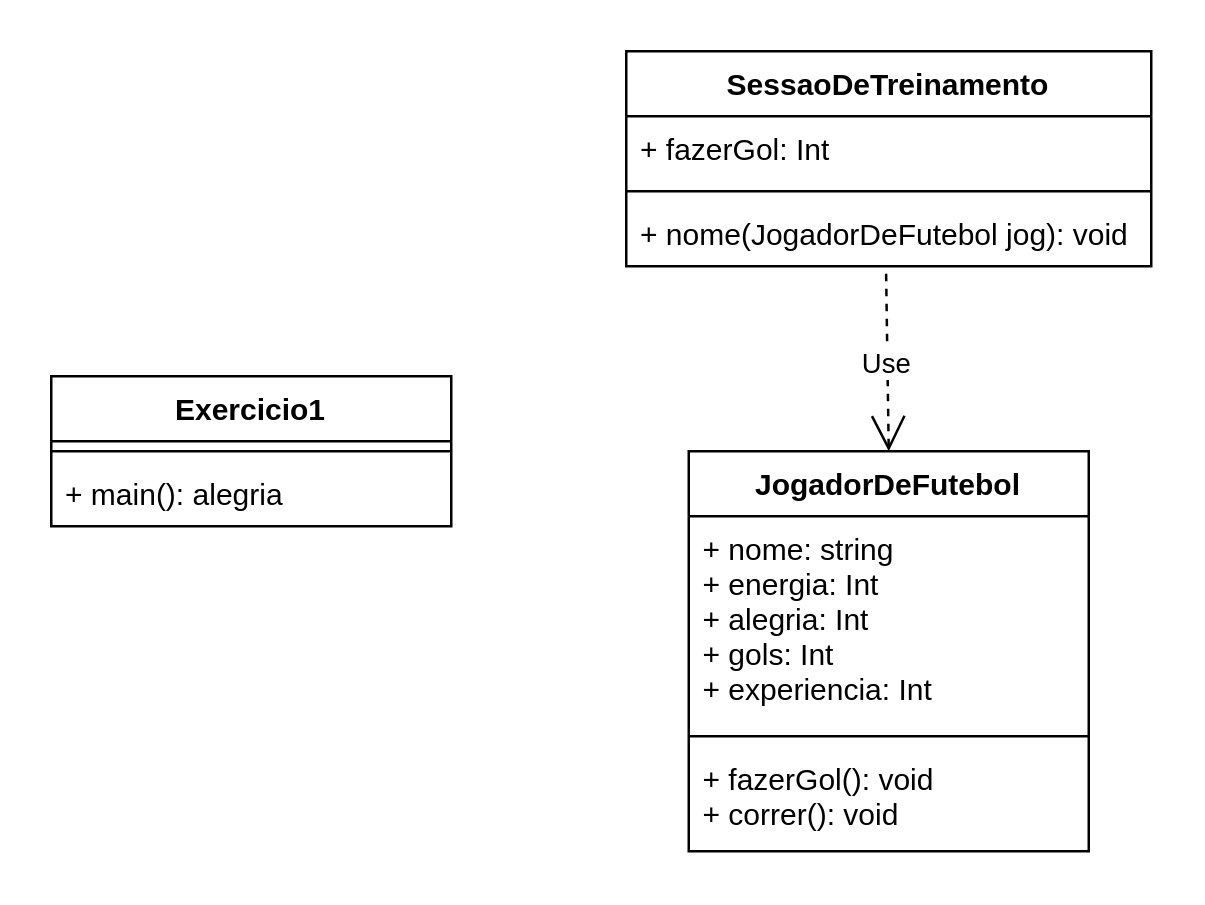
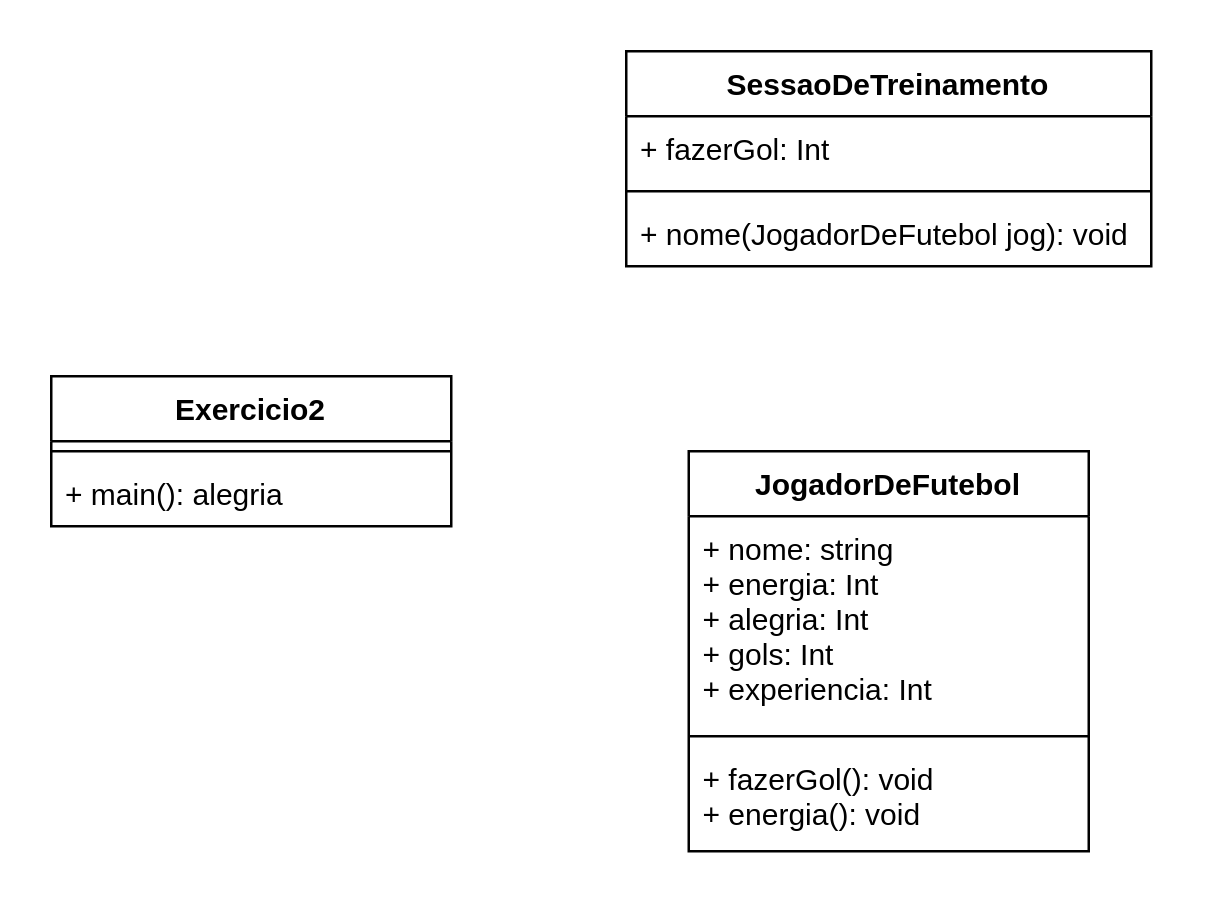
  <mxCell id="0" />
  <mxCell id="1" parent="0" />
  <mxCell id="2" value="SessaoDeTreinamento" style="swimlane;fontStyle=1;align=center;verticalAlign=top;childLayout=stackLayout;horizontal=1;startSize=26;horizontalStack=0;resizeParent=1;resizeParentMax=0;resizeLast=0;collapsible=1;marginBottom=0;" parent="1" vertex="1"><mxGeometry x="250" y="20" width="210" height="86" as="geometry" /></mxCell>
  <mxCell id="3" value="+ fazerGol: Int" style="text;strokeColor=none;fillColor=none;align=left;verticalAlign=top;spacingLeft=4;spacingRight=4;overflow=hidden;rotatable=0;points=[[0,0.5],[1,0.5]];portConstraint=eastwest;" parent="2" vertex="1"><mxGeometry y="26" width="210" height="26" as="geometry" /></mxCell>
  <mxCell id="4" value="" style="line;strokeWidth=1;fillColor=none;align=left;verticalAlign=middle;spacingTop=-1;spacingLeft=3;spacingRight=3;rotatable=0;labelPosition=right;points=[];portConstraint=eastwest;" parent="2" vertex="1"><mxGeometry y="52" width="210" height="8" as="geometry" /></mxCell>
  <mxCell id="5" value="+ nome(JogadorDeFutebol jog): void" style="text;strokeColor=none;fillColor=none;align=left;verticalAlign=top;spacingLeft=4;spacingRight=4;overflow=hidden;rotatable=0;points=[[0,0.5],[1,0.5]];portConstraint=eastwest;" parent="2" vertex="1"><mxGeometry y="60" width="210" height="26" as="geometry" /></mxCell>
- <mxCell id="6" value="Exercicio1" style="swimlane;fontStyle=1;align=center;verticalAlign=top;childLayout=stackLayout;horizontal=1;startSize=26;horizontalStack=0;resizeParent=1;resizeParentMax=0;resizeLast=0;collapsible=1;marginBottom=0;" parent="1" vertex="1"><mxGeometry x="20" y="150" width="160" height="60" as="geometry" /></mxCell>
+ <mxCell id="6" value="Exercicio2" style="swimlane;fontStyle=1;align=center;verticalAlign=top;childLayout=stackLayout;horizontal=1;startSize=26;horizontalStack=0;resizeParent=1;resizeParentMax=0;resizeLast=0;collapsible=1;marginBottom=0;" parent="1" vertex="1"><mxGeometry x="20" y="150" width="160" height="60" as="geometry" /></mxCell>
  <mxCell id="7" value="" style="line;strokeWidth=1;fillColor=none;align=left;verticalAlign=middle;spacingTop=-1;spacingLeft=3;spacingRight=3;rotatable=0;labelPosition=right;points=[];portConstraint=eastwest;" parent="6" vertex="1"><mxGeometry y="26" width="160" height="8" as="geometry" /></mxCell>
  <mxCell id="8" value="+ main(): alegria" style="text;strokeColor=none;fillColor=none;align=left;verticalAlign=top;spacingLeft=4;spacingRight=4;overflow=hidden;rotatable=0;points=[[0,0.5],[1,0.5]];portConstraint=eastwest;" parent="6" vertex="1"><mxGeometry y="34" width="160" height="26" as="geometry" /></mxCell>
  <mxCell id="9" value="JogadorDeFutebol" style="swimlane;fontStyle=1;align=center;verticalAlign=top;childLayout=stackLayout;horizontal=1;startSize=26;horizontalStack=0;resizeParent=1;resizeParentMax=0;resizeLast=0;collapsible=1;marginBottom=0;" parent="1" vertex="1"><mxGeometry x="275" y="180" width="160" height="160" as="geometry" /></mxCell>
  <mxCell id="10" value="+ nome: string&#10;+ energia: Int&#10;+ alegria: Int&#10;+ gols: Int&#10;+ experiencia: Int&#10;" style="text;strokeColor=none;fillColor=none;align=left;verticalAlign=top;spacingLeft=4;spacingRight=4;overflow=hidden;rotatable=0;points=[[0,0.5],[1,0.5]];portConstraint=eastwest;" parent="9" vertex="1"><mxGeometry y="26" width="160" height="84" as="geometry" /></mxCell>
  <mxCell id="11" value="" style="line;strokeWidth=1;fillColor=none;align=left;verticalAlign=middle;spacingTop=-1;spacingLeft=3;spacingRight=3;rotatable=0;labelPosition=right;points=[];portConstraint=eastwest;" parent="9" vertex="1"><mxGeometry y="110" width="160" height="8" as="geometry" /></mxCell>
- <mxCell id="12" value="+ fazerGol(): void&#10;+ correr(): void&#10;" style="text;strokeColor=none;fillColor=none;align=left;verticalAlign=top;spacingLeft=4;spacingRight=4;overflow=hidden;rotatable=0;points=[[0,0.5],[1,0.5]];portConstraint=eastwest;" parent="9" vertex="1"><mxGeometry y="118" width="160" height="42" as="geometry" /></mxCell>
- <mxCell id="13" value="Use" style="endArrow=open;endSize=12;dashed=1;html=1;entryX=0.5;entryY=0;entryDx=0;entryDy=0;exitX=0.495;exitY=1.115;exitDx=0;exitDy=0;exitPerimeter=0;" edge="1" parent="1" source="5" target="9"><mxGeometry width="160" relative="1" as="geometry"><mxPoint x="260" y="140" as="sourcePoint" /><mxPoint x="350" y="140" as="targetPoint" /></mxGeometry></mxCell>
+ <mxCell id="12" value="+ fazerGol(): void&#10;+ energia(): void&#10;" style="text;strokeColor=none;fillColor=none;align=left;verticalAlign=top;spacingLeft=4;spacingRight=4;overflow=hidden;rotatable=0;points=[[0,0.5],[1,0.5]];portConstraint=eastwest;" parent="9" vertex="1"><mxGeometry y="118" width="160" height="42" as="geometry" /></mxCell>
